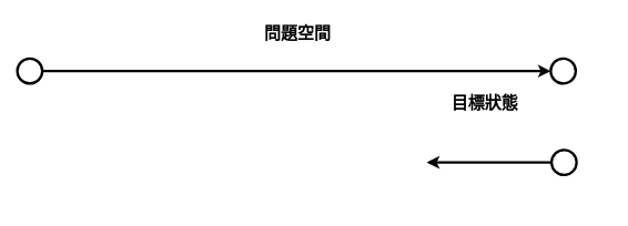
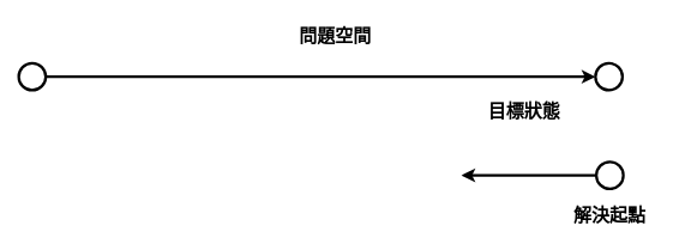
  <mxCell id="0" />
  <mxCell id="1" parent="0" />
  <mxCell id="2" value="&lt;div&gt;&lt;span style=&quot;font-size: 20px&quot;&gt;&lt;b&gt;目標狀態&lt;/b&gt;&lt;/span&gt;&lt;/div&gt;" style="text;whiteSpace=wrap;html=1;align=center;" vertex="1" parent="1"><mxGeometry x="527" y="105" width="110" height="30" as="geometry" /></mxCell>
  <mxCell id="3" style="edgeStyle=orthogonalEdgeStyle;rounded=0;orthogonalLoop=1;jettySize=auto;html=1;exitX=1;exitY=0.5;exitDx=0;exitDy=0;entryX=0;entryY=0.5;entryDx=0;entryDy=0;strokeWidth=3;" edge="1" parent="1" source="4" target="5"><mxGeometry relative="1" as="geometry" /></mxCell>
  <mxCell id="4" value="" style="ellipse;whiteSpace=wrap;html=1;strokeWidth=3;" vertex="1" parent="1"><mxGeometry x="20" y="70" width="30" height="30" as="geometry" /></mxCell>
  <mxCell id="5" value="" style="ellipse;whiteSpace=wrap;html=1;strokeWidth=3;" vertex="1" parent="1"><mxGeometry x="661" y="70" width="30" height="30" as="geometry" /></mxCell>
  <mxCell id="6" style="edgeStyle=orthogonalEdgeStyle;rounded=0;orthogonalLoop=1;jettySize=auto;html=1;exitX=0;exitY=0.5;exitDx=0;exitDy=0;strokeWidth=3;" edge="1" parent="1" source="7"><mxGeometry relative="1" as="geometry"><mxPoint x="512" y="195" as="targetPoint" /></mxGeometry></mxCell>
  <mxCell id="7" value="" style="ellipse;whiteSpace=wrap;html=1;strokeWidth=3;" vertex="1" parent="1"><mxGeometry x="662" y="180" width="30" height="30" as="geometry" /></mxCell>
+ <mxCell id="8" value="&lt;span style=&quot;font-size: 20px ; font-weight: 700&quot;&gt;解決起點&lt;/span&gt;" style="text;whiteSpace=wrap;html=1;align=center;" vertex="1" parent="1"><mxGeometry x="622" y="220" width="110" height="30" as="geometry" /></mxCell>
  <mxCell id="9" value="&amp;nbsp;&amp;nbsp;" style="text;html=1;align=center;verticalAlign=middle;resizable=0;points=[];autosize=1;" vertex="1" parent="1"><mxGeometry x="188" y="132" width="20" height="20" as="geometry" /></mxCell>
- <mxCell id="10" value="&lt;span style=&quot;font-size: 20px&quot;&gt;&lt;b&gt;問題空間&lt;/b&gt;&lt;/span&gt;" style="text;whiteSpace=wrap;html=1;align=center;" vertex="1" parent="1"><mxGeometry x="302" y="20" width="110" height="30" as="geometry" /></mxCell>
+ <mxCell id="10" value="&lt;span style=&quot;font-size: 20px&quot;&gt;&lt;b&gt;問題空間&lt;/b&gt;&lt;/span&gt;" style="text;whiteSpace=wrap;html=1;align=center;" vertex="1" parent="1"><mxGeometry x="317" y="20" width="110" height="30" as="geometry" /></mxCell>
